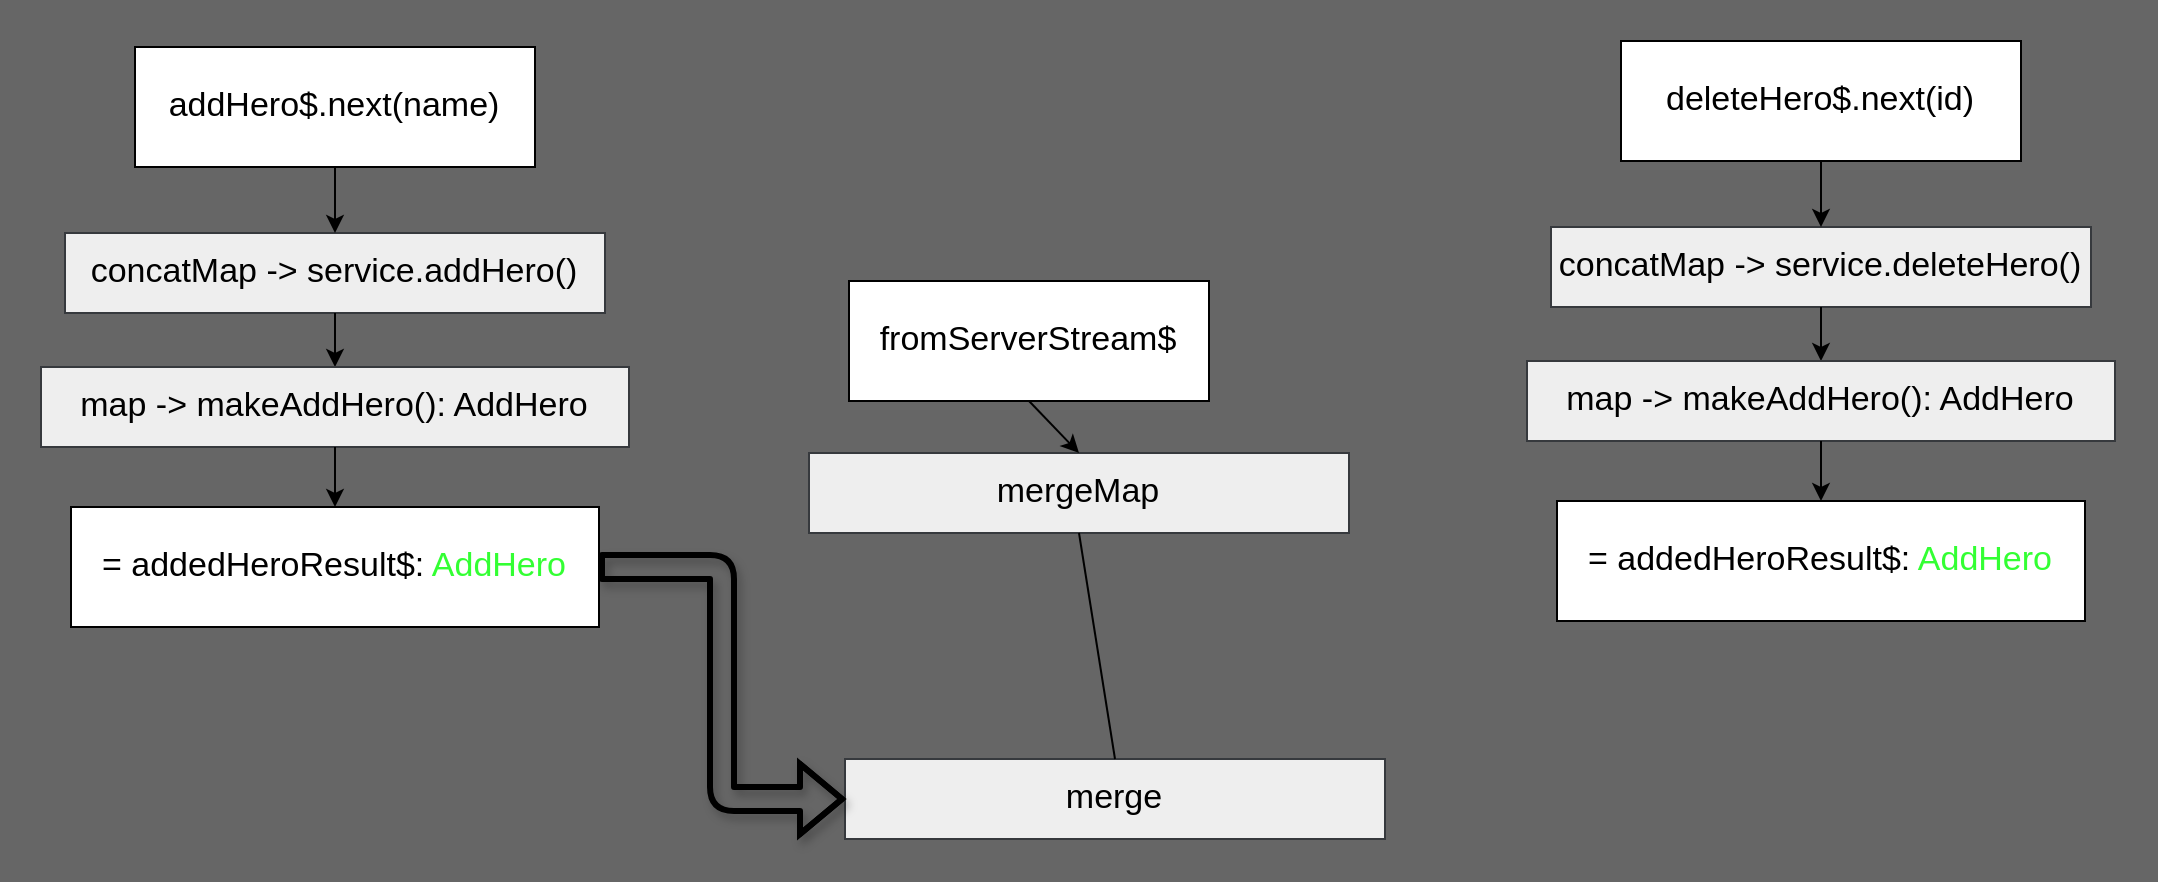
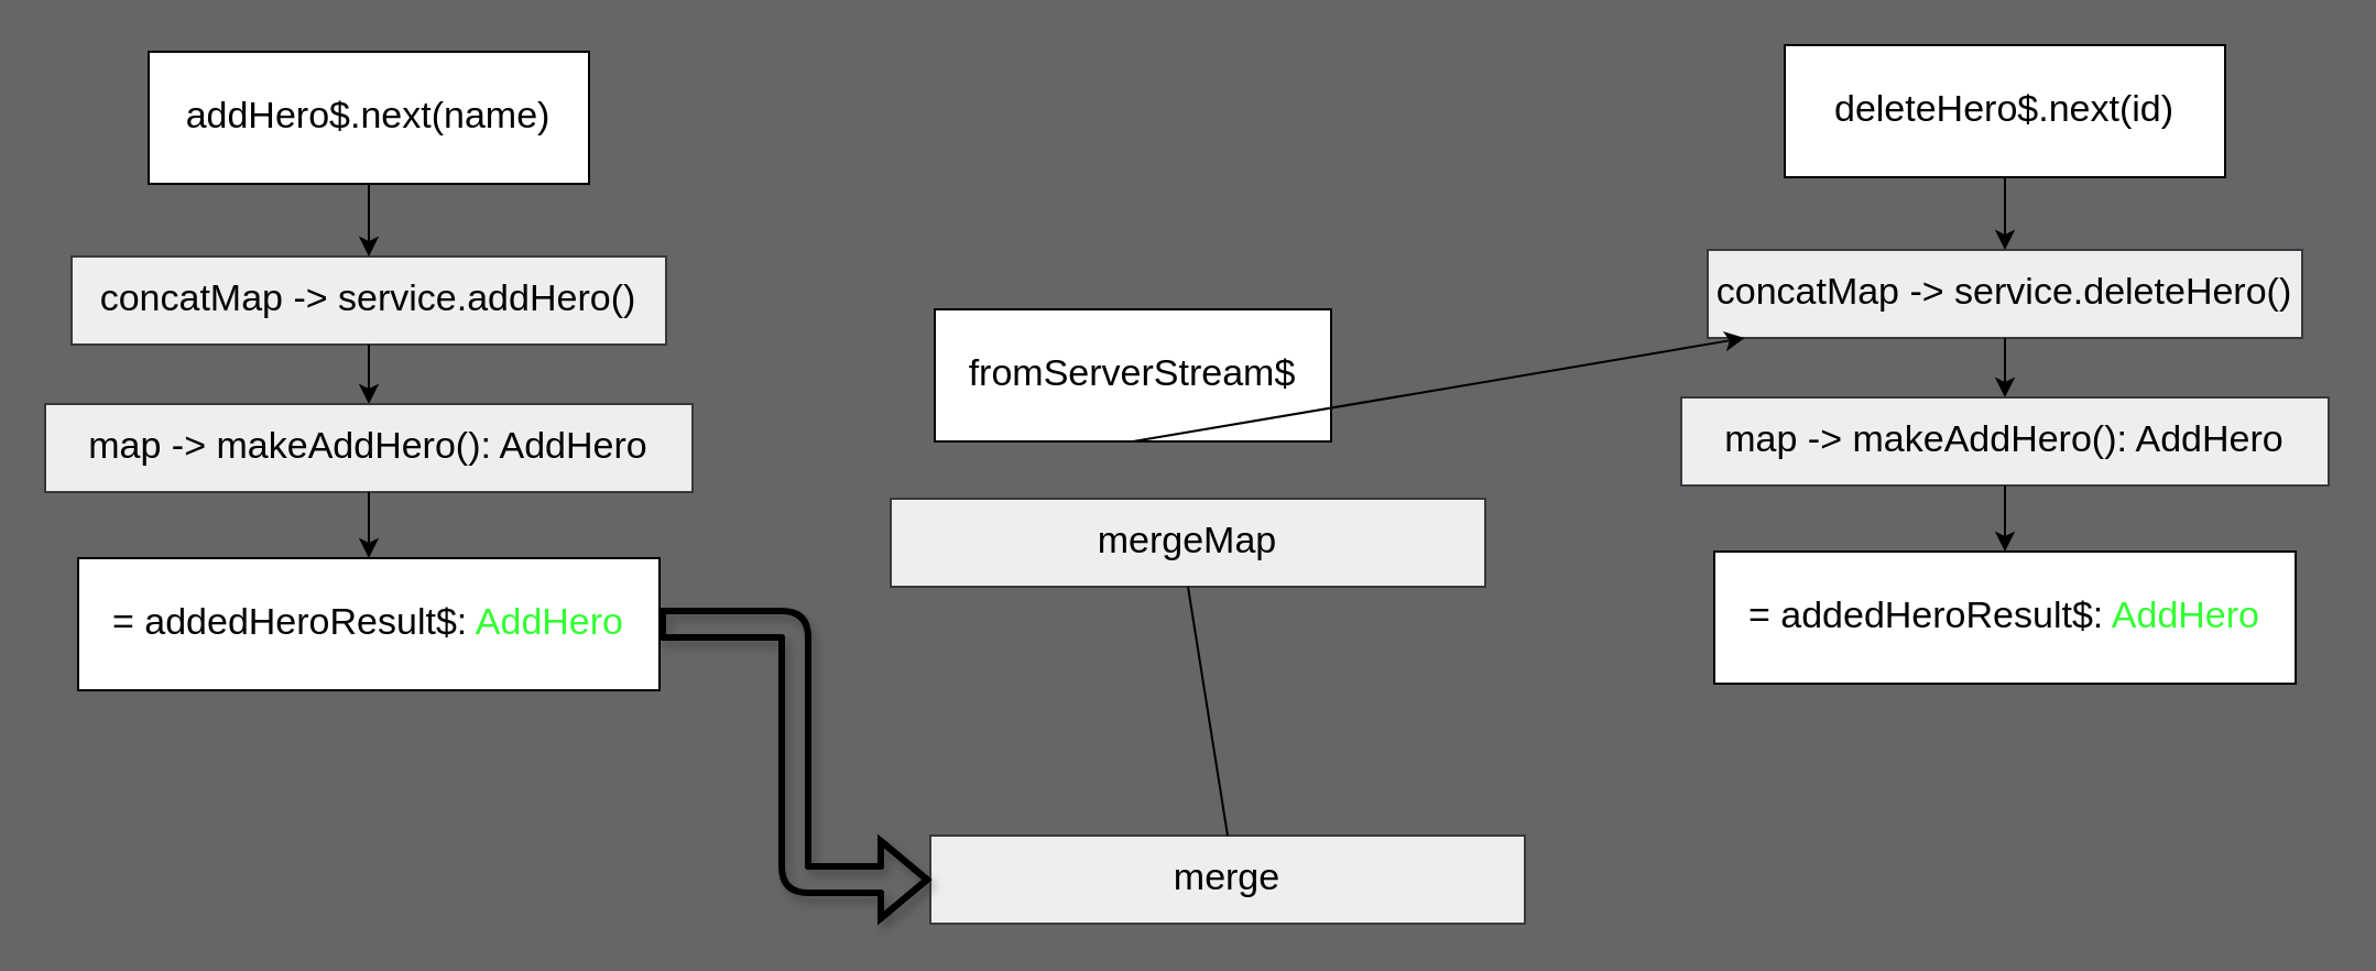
  <mxCell id="0" />
  <mxCell id="1" parent="0" />
  <mxCell id="2" value="fromServerStream$" style="whiteSpace=wrap;html=1;fontSize=17;" vertex="1" parent="1"><mxGeometry x="424" y="140" width="180" height="60" as="geometry" /></mxCell>
  <mxCell id="3" value="" style="group" vertex="1" connectable="0" parent="1"><mxGeometry x="763" y="20" width="294" height="290" as="geometry" /></mxCell>
  <mxCell id="4" value="deleteHero$.next(id)" style="whiteSpace=wrap;html=1;fontSize=17;" vertex="1" parent="3"><mxGeometry x="47" width="200" height="60" as="geometry" /></mxCell>
  <mxCell id="5" value="concatMap -&amp;gt; service.deleteHero()" style="whiteSpace=wrap;html=1;fontSize=17;fillColor=#eeeeee;strokeColor=#36393d;fontColor=#000000;" vertex="1" parent="3"><mxGeometry x="12" y="93" width="270" height="40" as="geometry" /></mxCell>
  <mxCell id="6" style="edgeStyle=none;html=1;exitX=0.5;exitY=1;exitDx=0;exitDy=0;fontSize=17;entryX=0.5;entryY=0;entryDx=0;entryDy=0;" edge="1" parent="3" source="4" target="5"><mxGeometry relative="1" as="geometry"><mxPoint x="147" y="88" as="targetPoint" /></mxGeometry></mxCell>
  <mxCell id="7" style="edgeStyle=none;html=1;exitX=0.5;exitY=1;exitDx=0;exitDy=0;fontSize=17;entryX=0.5;entryY=0;entryDx=0;entryDy=0;" edge="1" parent="3" target="8" source="5"><mxGeometry relative="1" as="geometry"><mxPoint x="147" y="142" as="sourcePoint" /><mxPoint x="147" y="170" as="targetPoint" /></mxGeometry></mxCell>
  <mxCell id="8" value="map -&amp;gt; makeAddHero(): AddHero" style="whiteSpace=wrap;html=1;fontSize=17;fillColor=#eeeeee;strokeColor=#36393d;fontColor=#000000;" vertex="1" parent="3"><mxGeometry y="160" width="294" height="40" as="geometry" /></mxCell>
  <mxCell id="9" value="= addedHeroResult$: &lt;font color=&quot;#33ff33&quot;&gt;AddHero&lt;/font&gt;" style="whiteSpace=wrap;html=1;fontSize=17;" vertex="1" parent="3"><mxGeometry x="15" y="230" width="264" height="60" as="geometry" /></mxCell>
  <mxCell id="10" style="edgeStyle=none;html=1;fontSize=17;entryX=0.5;entryY=0;entryDx=0;entryDy=0;exitX=0.5;exitY=1;exitDx=0;exitDy=0;" edge="1" parent="3" source="8" target="9"><mxGeometry relative="1" as="geometry"><mxPoint x="147" y="211" as="sourcePoint" /><mxPoint x="146.5" y="233" as="targetPoint" /></mxGeometry></mxCell>
  <mxCell id="11" value="mergeMap" style="whiteSpace=wrap;html=1;fontSize=17;fillColor=#eeeeee;strokeColor=#36393d;fontColor=#000000;" vertex="1" parent="1"><mxGeometry x="404" y="226" width="270" height="40" as="geometry" /></mxCell>
  <mxCell id="12" value="merge" style="whiteSpace=wrap;html=1;fontSize=17;fillColor=#eeeeee;strokeColor=#36393d;fontColor=#000000;" vertex="1" parent="1"><mxGeometry x="422" y="379" width="270" height="40" as="geometry" /></mxCell>
  <mxCell id="13" style="edgeStyle=none;html=1;fontSize=17;exitX=0.5;exitY=1;exitDx=0;exitDy=0;entryX=0.5;entryY=0;entryDx=0;entryDy=0;endArrow=none;" edge="1" parent="1" source="11" target="12"><mxGeometry relative="1" as="geometry"><mxPoint x="487" y="289" as="sourcePoint" /><mxPoint x="539" y="294" as="targetPoint" /></mxGeometry></mxCell>
- <mxCell id="14" style="edgeStyle=none;html=1;fontSize=17;entryX=0.5;entryY=0;entryDx=0;entryDy=0;exitX=0.5;exitY=1;exitDx=0;exitDy=0;" edge="1" parent="1" source="2" target="11"><mxGeometry relative="1" as="geometry"><mxPoint x="538" y="33" as="sourcePoint" /><mxPoint x="590" y="98" as="targetPoint" /></mxGeometry></mxCell>
+ <mxCell id="14" style="edgeStyle=none;html=1;fontSize=17;exitX=0.5;exitY=1;exitDx=0;exitDy=0;" edge="1" parent="1" source="2" target="5"><mxGeometry relative="1" as="geometry"><mxPoint x="538" y="33" as="sourcePoint" /><mxPoint x="590" y="98" as="targetPoint" /></mxGeometry></mxCell>
  <mxCell id="15" value="addHero$.next(name)" style="whiteSpace=wrap;html=1;fontSize=17;" vertex="1" parent="1"><mxGeometry x="67" y="23" width="200" height="60" as="geometry" /></mxCell>
  <mxCell id="16" value="concatMap -&amp;gt; service.addHero()" style="whiteSpace=wrap;html=1;fontSize=17;fillColor=#eeeeee;strokeColor=#36393d;fontColor=#000000;" vertex="1" parent="1"><mxGeometry x="32" y="116" width="270" height="40" as="geometry" /></mxCell>
  <mxCell id="17" style="edgeStyle=none;html=1;exitX=0.5;exitY=1;exitDx=0;exitDy=0;fontSize=17;entryX=0.5;entryY=0;entryDx=0;entryDy=0;" edge="1" parent="1" source="15" target="16"><mxGeometry relative="1" as="geometry"><mxPoint x="167" y="111" as="targetPoint" /></mxGeometry></mxCell>
  <mxCell id="18" style="edgeStyle=none;html=1;exitX=0.5;exitY=1;exitDx=0;exitDy=0;fontSize=17;entryX=0.5;entryY=0;entryDx=0;entryDy=0;" edge="1" parent="1" source="16" target="19"><mxGeometry relative="1" as="geometry"><mxPoint x="167" y="165" as="sourcePoint" /><mxPoint x="167" y="193" as="targetPoint" /></mxGeometry></mxCell>
  <mxCell id="19" value="map -&amp;gt; makeAddHero(): AddHero" style="whiteSpace=wrap;html=1;fontSize=17;fillColor=#eeeeee;strokeColor=#36393d;fontColor=#000000;" vertex="1" parent="1"><mxGeometry x="20" y="183" width="294" height="40" as="geometry" /></mxCell>
  <mxCell id="20" value="" style="edgeStyle=orthogonalEdgeStyle;shape=flexArrow;rounded=1;sketch=0;html=1;shadow=1;fontSize=17;fontColor=#33FF33;strokeWidth=3;entryX=0;entryY=0.5;entryDx=0;entryDy=0;" edge="1" parent="1" source="21" target="12"><mxGeometry relative="1" as="geometry" /></mxCell>
  <mxCell id="21" value="= addedHeroResult$: &lt;font color=&quot;#33ff33&quot;&gt;AddHero&lt;/font&gt;" style="whiteSpace=wrap;html=1;fontSize=17;" vertex="1" parent="1"><mxGeometry x="35" y="253" width="264" height="60" as="geometry" /></mxCell>
  <mxCell id="22" style="edgeStyle=none;html=1;fontSize=17;entryX=0.5;entryY=0;entryDx=0;entryDy=0;exitX=0.5;exitY=1;exitDx=0;exitDy=0;" edge="1" parent="1" source="19" target="21"><mxGeometry relative="1" as="geometry"><mxPoint x="167" y="234" as="sourcePoint" /><mxPoint x="166.5" y="256" as="targetPoint" /></mxGeometry></mxCell>
